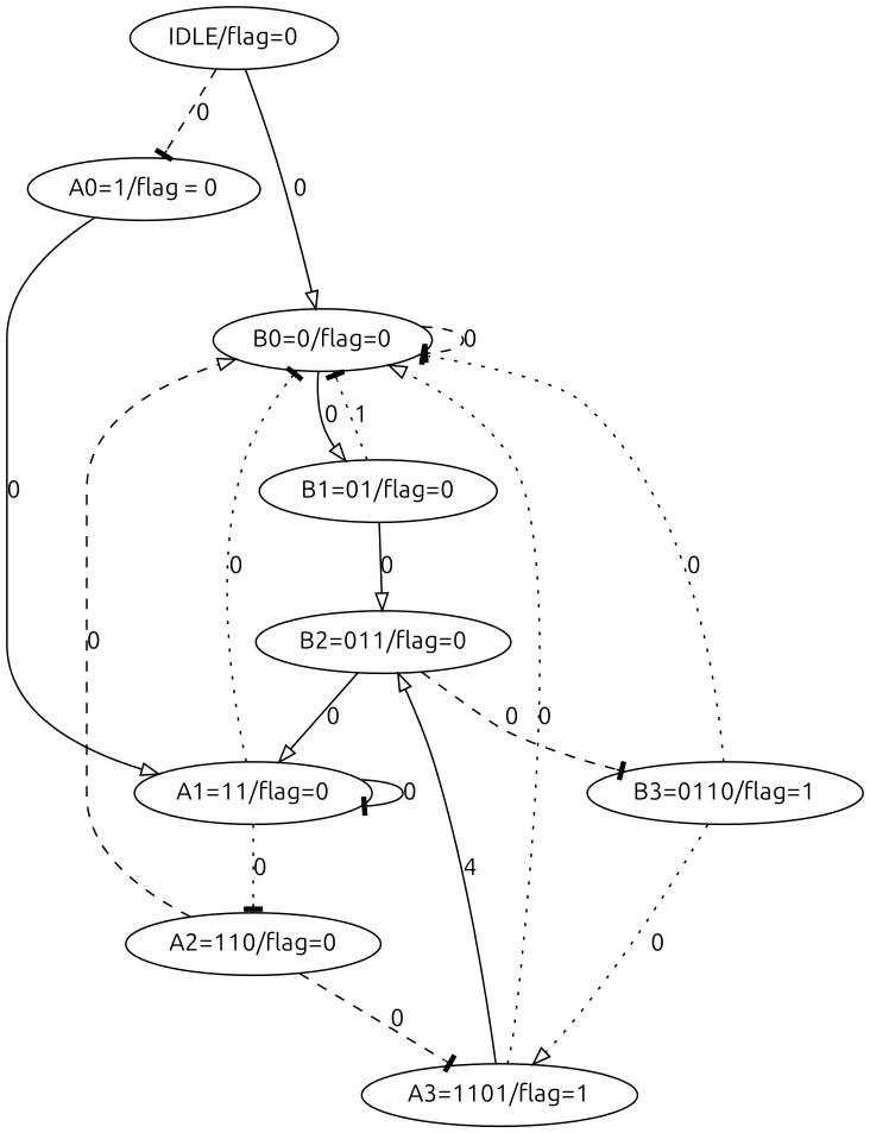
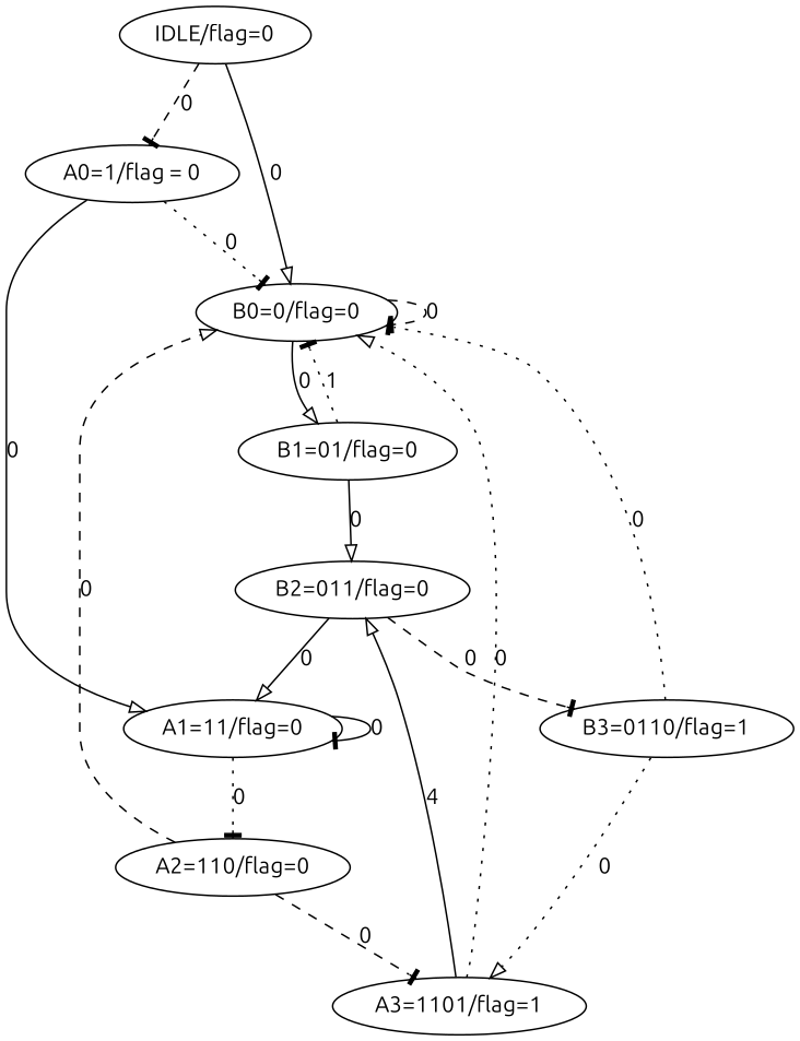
  digraph {
    fontname=Ubuntu
    node [fontname=Ubuntu]
    edge [arrowhead=tee fontname=Ubuntu style=solid]
    "IDLE/flag=0"
    "A0=1/flag = 0"
    "B0=0/flag=0"
    "A1=11/flag=0"
    "B1=01/flag=0"
    "A2=110/flag=0"
    "B2=011/flag=0"
    "A3=1101/flag=1"
    "B3=0110/flag=1"
    "IDLE/flag=0" -> "A0=1/flag = 0" [label=0 style=dashed]
    "IDLE/flag=0" -> "B0=0/flag=0" [arrowhead=onormal label=0]
-   "A1=11/flag=0" -> "B0=0/flag=0" [label=0 style=dotted]
+   "A0=1/flag = 0" -> "B0=0/flag=0" [label=0 style=dotted]
    "A0=1/flag = 0" -> "A1=11/flag=0" [arrowhead=onormal label=0]
    "B0=0/flag=0" -> "B0=0/flag=0" [label=0 style=dashed]
    "B0=0/flag=0" -> "B1=01/flag=0" [arrowhead=onormal label=0]
    "A1=11/flag=0" -> "A1=11/flag=0" [label=0]
    "A1=11/flag=0" -> "A2=110/flag=0" [label=0 style=dotted]
    "B1=01/flag=0" -> "B0=0/flag=0" [label=1 style=dotted]
    "B1=01/flag=0" -> "B2=011/flag=0" [arrowhead=onormal label=0]
    "A2=110/flag=0" -> "B0=0/flag=0" [arrowhead=onormal label=0 style=dashed]
    "A2=110/flag=0" -> "A3=1101/flag=1" [label=0 style=dashed]
    "B2=011/flag=0" -> "A1=11/flag=0" [arrowhead=onormal label=0]
    "B2=011/flag=0" -> "B3=0110/flag=1" [label=0 style=dashed]
    "A3=1101/flag=1" -> "B0=0/flag=0" [arrowhead=onormal label=0 style=dotted]
    "A3=1101/flag=1" -> "B2=011/flag=0" [arrowhead=onormal label=4]
    "B3=0110/flag=1" -> "B0=0/flag=0" [label=0 style=dotted]
    "B3=0110/flag=1" -> "A3=1101/flag=1" [arrowhead=onormal label=0 style=dotted]
  }
